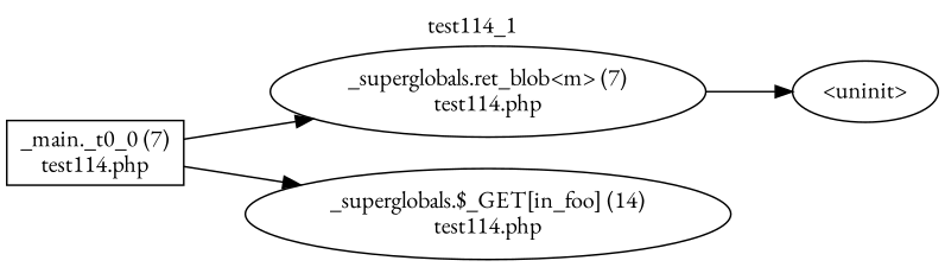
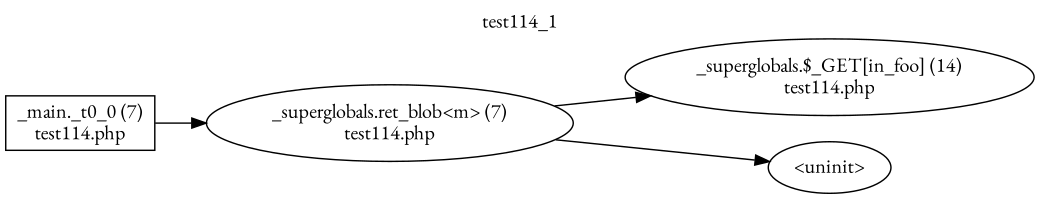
  digraph {
    fontname="EB Garamond"
    label=test114_1
    labelloc=t
    rankdir=LR
    node [fontname="EB Garamond" shape=ellipse]
    edge [fontname="EB Garamond"]
    n1 [label="_main._t0_0 (7)\ntest114.php" shape=box]
    n2 [label="_superglobals.ret_blob<m> (7)\ntest114.php"]
    n3 [label="_superglobals.$_GET[in_foo] (14)\ntest114.php"]
    n4 [label="<uninit>"]
    n1 -> n2
-   n1 -> n3
+   n2 -> n3
    n2 -> n4
  }
